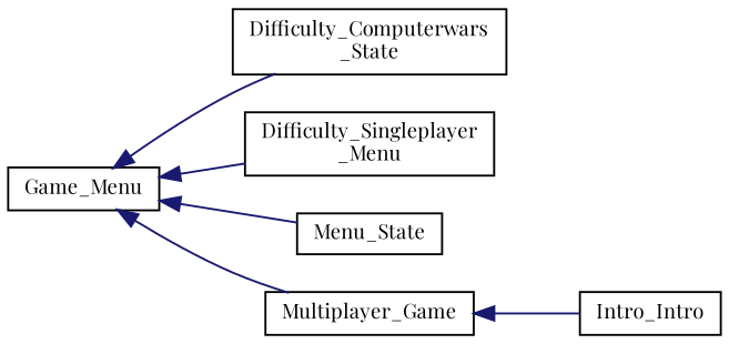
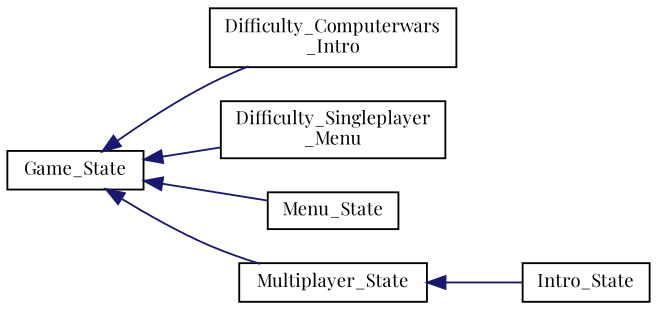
  digraph {
    fontname="Playfair Display"
    rankdir=LR
    node [color=black fillcolor=white fontname="Playfair Display" fontsize=10 shape=record style=filled]
    edge [color=midnightblue dir=back fontname="Playfair Display" fontsize=10 labelfontname=Helvetica labelfontsize=10 style=solid]
-   n1 [height=0.2 label=Game_Menu width=0.4]
-   n2 [height=0.2 label="Difficulty_Computerwars\l_State" width=0.4]
+   n1 [height=0.2 label=Game_State width=0.4]
+   n2 [height=0.2 label="Difficulty_Computerwars\l_Intro" width=0.4]
    n3 [height=0.2 label="Difficulty_Singleplayer\l_Menu" width=0.4]
    n4 [height=0.2 label=Menu_State width=0.4]
-   n5 [height=0.2 label=Multiplayer_Game width=0.4]
-   n6 [height=0.2 label=Intro_Intro width=0.4]
+   n5 [height=0.2 label=Multiplayer_State width=0.4]
+   n6 [height=0.2 label=Intro_State width=0.4]
    n1 -> n2
    n1 -> n3
    n1 -> n4
    n1 -> n5
    n5 -> n6
  }
